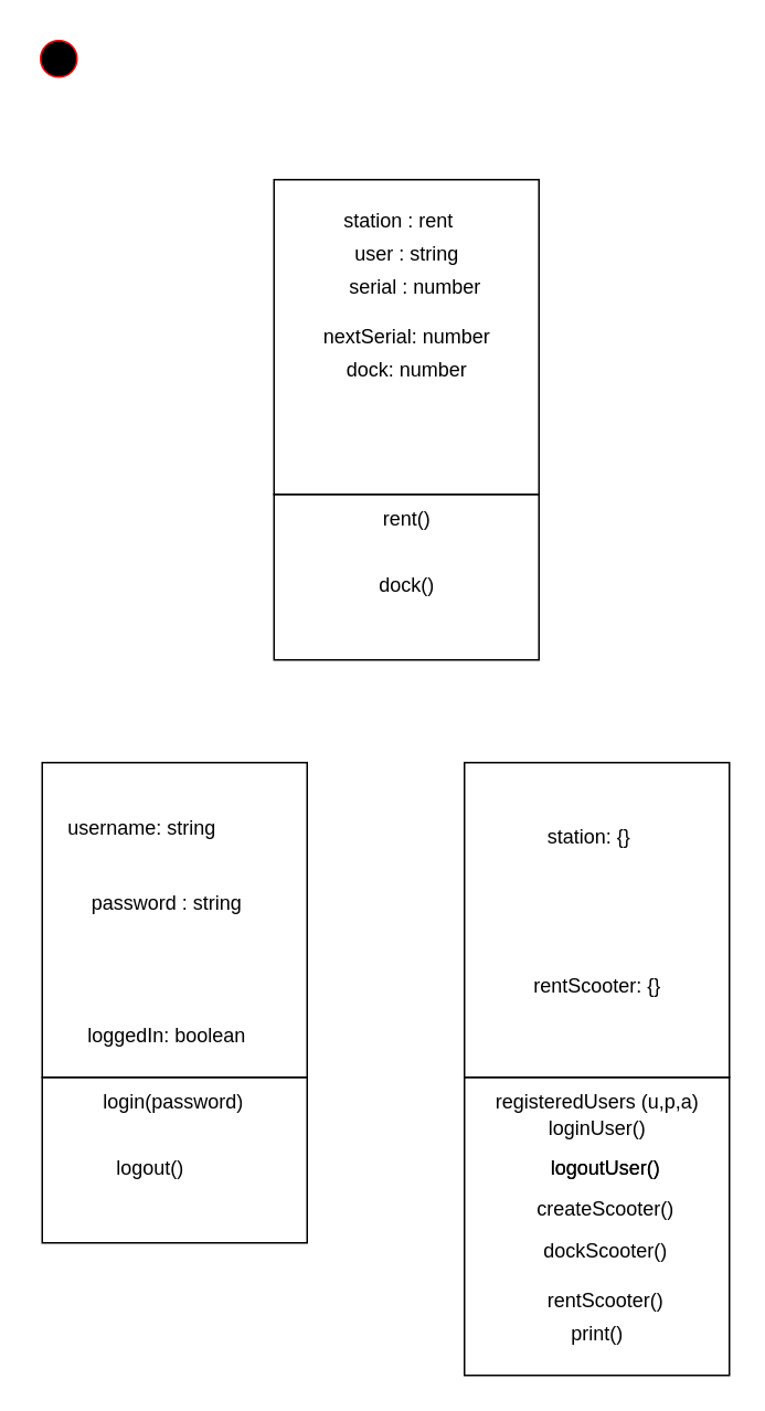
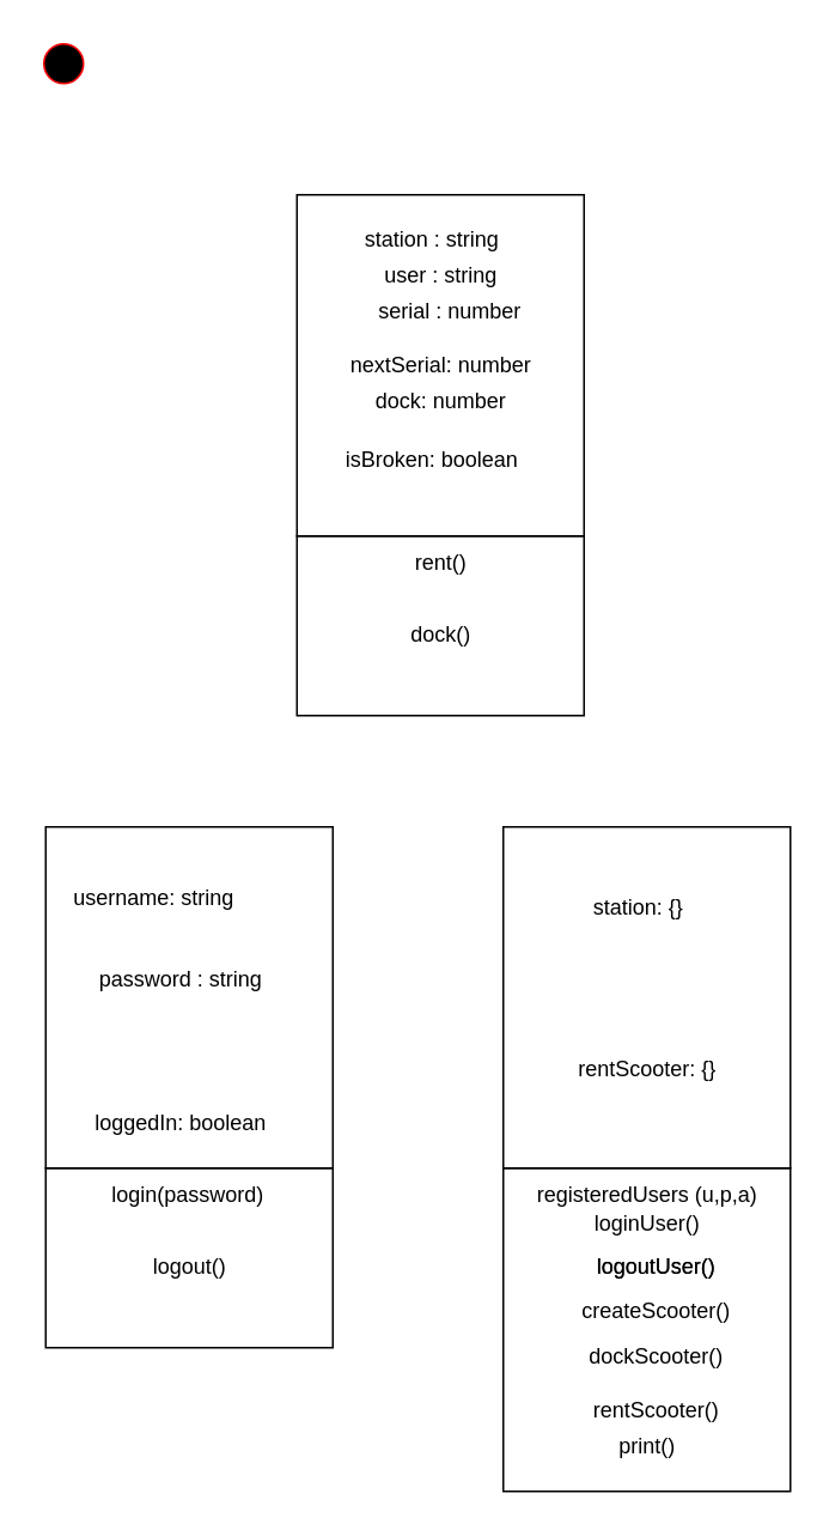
  <mxCell id="0" />
  <mxCell id="1" parent="0" />
  <mxCell id="2" value="" style="rounded=0;whiteSpace=wrap;html=1;" vertex="1" parent="1"><mxGeometry x="165" y="298" width="160" height="100" as="geometry" /></mxCell>
  <mxCell id="3" value="" style="" parent="1" vertex="1"><mxGeometry x="165" y="108" width="160" height="190" as="geometry" /></mxCell>
  <mxCell id="4" value="" style="ellipse;shape=startState;fillColor=#000000;strokeColor=#ff0000;" parent="1" vertex="1"><mxGeometry x="20" y="20" width="30" height="30" as="geometry" /></mxCell>
- <mxCell id="5" value="station : rent" style="text;html=1;align=center;verticalAlign=middle;resizable=0;points=[];autosize=1;strokeColor=none;fillColor=none;" vertex="1" parent="1"><mxGeometry x="190" y="118" width="100" height="30" as="geometry" /></mxCell>
+ <mxCell id="5" value="station : string" style="text;html=1;align=center;verticalAlign=middle;resizable=0;points=[];autosize=1;strokeColor=none;fillColor=none;" vertex="1" parent="1"><mxGeometry x="190" y="118" width="100" height="30" as="geometry" /></mxCell>
  <mxCell id="6" value="user : string" style="text;html=1;align=center;verticalAlign=middle;resizable=0;points=[];autosize=1;strokeColor=none;fillColor=none;" vertex="1" parent="1"><mxGeometry x="200" y="138" width="90" height="30" as="geometry" /></mxCell>
  <mxCell id="7" value="serial : number" style="text;html=1;align=center;verticalAlign=middle;resizable=0;points=[];autosize=1;strokeColor=none;fillColor=none;" vertex="1" parent="1"><mxGeometry x="200" y="158" width="100" height="30" as="geometry" /></mxCell>
  <mxCell id="8" value="nextSerial: number" style="text;html=1;align=center;verticalAlign=middle;resizable=0;points=[];autosize=1;strokeColor=none;fillColor=none;" vertex="1" parent="1"><mxGeometry x="185" y="188" width="120" height="30" as="geometry" /></mxCell>
  <mxCell id="9" value="dock: number" style="text;html=1;align=center;verticalAlign=middle;resizable=0;points=[];autosize=1;strokeColor=none;fillColor=none;" vertex="1" parent="1"><mxGeometry x="190" y="208" width="110" height="30" as="geometry" /></mxCell>
  <mxCell id="10" value="rent()" style="text;html=1;align=center;verticalAlign=middle;resizable=0;points=[];autosize=1;strokeColor=none;fillColor=none;" vertex="1" parent="1"><mxGeometry x="220" y="298" width="50" height="30" as="geometry" /></mxCell>
  <mxCell id="11" value="dock()" style="text;html=1;align=center;verticalAlign=middle;resizable=0;points=[];autosize=1;strokeColor=none;fillColor=none;" vertex="1" parent="1"><mxGeometry x="215" y="338" width="60" height="30" as="geometry" /></mxCell>
  <mxCell id="12" value="" style="rounded=0;whiteSpace=wrap;html=1;" vertex="1" parent="1"><mxGeometry x="25" y="650" width="160" height="100" as="geometry" /></mxCell>
  <mxCell id="13" value="" style="" vertex="1" parent="1"><mxGeometry x="25" y="460" width="160" height="190" as="geometry" /></mxCell>
  <mxCell id="14" value="username: string" style="text;html=1;align=center;verticalAlign=middle;resizable=0;points=[];autosize=1;strokeColor=none;fillColor=none;" vertex="1" parent="1"><mxGeometry x="30" y="485" width="110" height="30" as="geometry" /></mxCell>
  <mxCell id="15" value="password : string" style="text;html=1;align=center;verticalAlign=middle;resizable=0;points=[];autosize=1;strokeColor=none;fillColor=none;" vertex="1" parent="1"><mxGeometry x="45" y="530" width="110" height="30" as="geometry" /></mxCell>
  <mxCell id="16" value="login(password)" style="text;html=1;align=center;verticalAlign=middle;resizable=0;points=[];autosize=1;strokeColor=none;fillColor=none;" vertex="1" parent="1"><mxGeometry x="49" y="650" width="110" height="30" as="geometry" /></mxCell>
- <mxCell id="17" value="logout()" style="text;html=1;align=center;verticalAlign=middle;resizable=0;points=[];autosize=1;strokeColor=none;fillColor=none;" vertex="1" parent="1"><mxGeometry x="60" y="690" width="60" height="30" as="geometry" /></mxCell>
+ <mxCell id="17" value="logout()" style="text;html=1;align=center;verticalAlign=middle;resizable=0;points=[];autosize=1;strokeColor=none;fillColor=none;" vertex="1" parent="1"><mxGeometry x="75" y="690" width="60" height="30" as="geometry" /></mxCell>
+ <mxCell id="18" value="isBroken: boolean" style="text;html=1;align=center;verticalAlign=middle;resizable=0;points=[];autosize=1;strokeColor=none;fillColor=none;" vertex="1" parent="1"><mxGeometry x="180" y="241" width="120" height="30" as="geometry" /></mxCell>
  <mxCell id="19" value="loggedIn: boolean" style="text;html=1;align=center;verticalAlign=middle;resizable=0;points=[];autosize=1;strokeColor=none;fillColor=none;" vertex="1" parent="1"><mxGeometry x="40" y="610" width="120" height="30" as="geometry" /></mxCell>
  <mxCell id="20" value="" style="rounded=0;whiteSpace=wrap;html=1;" vertex="1" parent="1"><mxGeometry x="280" y="650" width="160" height="180" as="geometry" /></mxCell>
  <mxCell id="21" value="" style="" vertex="1" parent="1"><mxGeometry x="280" y="460" width="160" height="190" as="geometry" /></mxCell>
  <mxCell id="22" value="station: {}" style="text;html=1;align=center;verticalAlign=middle;resizable=0;points=[];autosize=1;strokeColor=none;fillColor=none;" vertex="1" parent="1"><mxGeometry x="320" y="490" width="70" height="30" as="geometry" /></mxCell>
  <mxCell id="23" value="rentScooter: {}" style="text;html=1;align=center;verticalAlign=middle;resizable=0;points=[];autosize=1;strokeColor=none;fillColor=none;" vertex="1" parent="1"><mxGeometry x="300" y="580" width="120" height="30" as="geometry" /></mxCell>
  <mxCell id="24" value="loginUser()" style="text;html=1;align=center;verticalAlign=middle;resizable=0;points=[];autosize=1;strokeColor=none;fillColor=none;" vertex="1" parent="1"><mxGeometry x="320" y="666" width="80" height="30" as="geometry" /></mxCell>
  <mxCell id="25" value="registeredUsers (u,p,a)" style="text;html=1;align=center;verticalAlign=middle;resizable=0;points=[];autosize=1;strokeColor=none;fillColor=none;" vertex="1" parent="1"><mxGeometry x="285" y="650" width="150" height="30" as="geometry" /></mxCell>
  <mxCell id="26" value="logoutUser()" style="text;html=1;align=center;verticalAlign=middle;resizable=0;points=[];autosize=1;strokeColor=none;fillColor=none;" vertex="1" parent="1"><mxGeometry x="320" y="690" width="90" height="30" as="geometry" /></mxCell>
  <mxCell id="27" value="logoutUser()" style="text;html=1;align=center;verticalAlign=middle;resizable=0;points=[];autosize=1;strokeColor=none;fillColor=none;" vertex="1" parent="1"><mxGeometry x="320" y="690" width="90" height="30" as="geometry" /></mxCell>
  <mxCell id="28" value="createScooter()" style="text;html=1;align=center;verticalAlign=middle;resizable=0;points=[];autosize=1;strokeColor=none;fillColor=none;" vertex="1" parent="1"><mxGeometry x="310" y="715" width="110" height="30" as="geometry" /></mxCell>
  <mxCell id="29" value="dockScooter()" style="text;html=1;align=center;verticalAlign=middle;resizable=0;points=[];autosize=1;strokeColor=none;fillColor=none;" vertex="1" parent="1"><mxGeometry x="315" y="740" width="100" height="30" as="geometry" /></mxCell>
  <mxCell id="30" value="rentScooter()" style="text;html=1;align=center;verticalAlign=middle;resizable=0;points=[];autosize=1;strokeColor=none;fillColor=none;" vertex="1" parent="1"><mxGeometry x="320" y="770" width="90" height="30" as="geometry" /></mxCell>
  <mxCell id="31" value="print()" style="text;html=1;align=center;verticalAlign=middle;resizable=0;points=[];autosize=1;strokeColor=none;fillColor=none;" vertex="1" parent="1"><mxGeometry x="335" y="790" width="50" height="30" as="geometry" /></mxCell>
